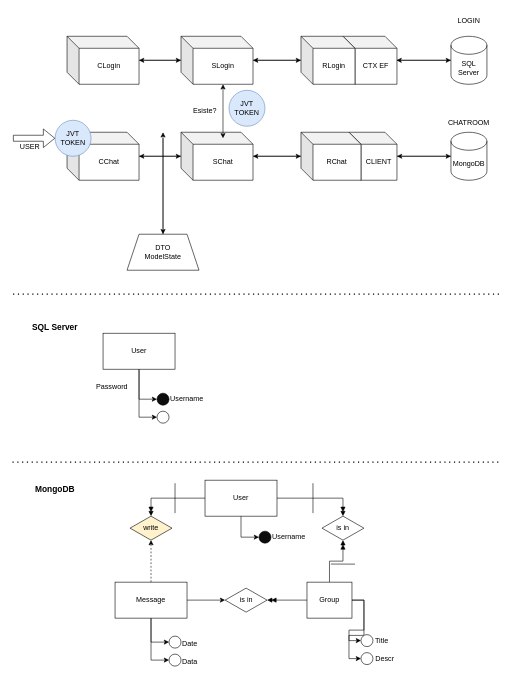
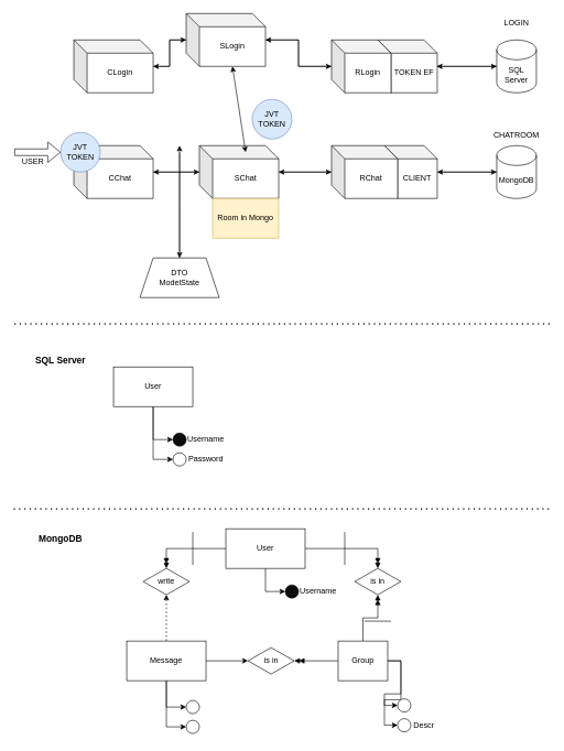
  <mxCell id="0" />
  <mxCell id="1" parent="0" />
  <mxCell id="2" value="CLIENT" style="shape=cube;whiteSpace=wrap;html=1;boundedLbl=1;backgroundOutline=1;darkOpacity=0.05;darkOpacity2=0.1;" parent="1" vertex="1"><mxGeometry x="581" y="220" width="80" height="80" as="geometry" /></mxCell>
  <mxCell id="3" style="edgeStyle=orthogonalEdgeStyle;rounded=0;orthogonalLoop=1;jettySize=auto;html=1;" parent="1" source="4" target="13" edge="1"><mxGeometry relative="1" as="geometry" /></mxCell>
- <mxCell id="4" value="CTX EF" style="shape=cube;whiteSpace=wrap;html=1;boundedLbl=1;backgroundOutline=1;darkOpacity=0.05;darkOpacity2=0.1;" parent="1" vertex="1"><mxGeometry x="571" y="60" width="90" height="80" as="geometry" /></mxCell>
+ <mxCell id="4" value="TOKEN EF" style="shape=cube;whiteSpace=wrap;html=1;boundedLbl=1;backgroundOutline=1;darkOpacity=0.05;darkOpacity2=0.1;" parent="1" vertex="1"><mxGeometry x="571" y="60" width="90" height="80" as="geometry" /></mxCell>
  <mxCell id="5" style="edgeStyle=orthogonalEdgeStyle;rounded=0;orthogonalLoop=1;jettySize=auto;html=1;" parent="1" source="6" target="8" edge="1"><mxGeometry relative="1" as="geometry" /></mxCell>
  <mxCell id="6" value="CLogin" style="shape=cube;whiteSpace=wrap;html=1;boundedLbl=1;backgroundOutline=1;darkOpacity=0.05;darkOpacity2=0.1;" parent="1" vertex="1"><mxGeometry x="111" y="60" width="120" height="80" as="geometry" /></mxCell>
  <mxCell id="7" style="edgeStyle=orthogonalEdgeStyle;rounded=0;orthogonalLoop=1;jettySize=auto;html=1;" parent="1" source="8" target="10" edge="1"><mxGeometry relative="1" as="geometry" /></mxCell>
- <mxCell id="8" value="SLogin" style="shape=cube;whiteSpace=wrap;html=1;boundedLbl=1;backgroundOutline=1;darkOpacity=0.05;darkOpacity2=0.1;" parent="1" vertex="1"><mxGeometry x="301" y="60" width="120" height="80" as="geometry" /></mxCell>
+ <mxCell id="8" value="SLogin" style="shape=cube;whiteSpace=wrap;html=1;boundedLbl=1;backgroundOutline=1;darkOpacity=0.05;darkOpacity2=0.1;" parent="1" vertex="1"><mxGeometry x="281" y="20" width="120" height="80" as="geometry" /></mxCell>
  <mxCell id="9" style="edgeStyle=orthogonalEdgeStyle;rounded=0;orthogonalLoop=1;jettySize=auto;html=1;" parent="1" source="10" target="8" edge="1"><mxGeometry relative="1" as="geometry" /></mxCell>
  <mxCell id="10" value="RLogin" style="shape=cube;whiteSpace=wrap;html=1;boundedLbl=1;backgroundOutline=1;darkOpacity=0.05;darkOpacity2=0.1;" parent="1" vertex="1"><mxGeometry x="501" y="60" width="90" height="80" as="geometry" /></mxCell>
  <mxCell id="11" style="edgeStyle=orthogonalEdgeStyle;rounded=0;orthogonalLoop=1;jettySize=auto;html=1;" parent="1" source="12" target="16" edge="1"><mxGeometry relative="1" as="geometry" /></mxCell>
  <mxCell id="12" value="CChat" style="shape=cube;whiteSpace=wrap;html=1;boundedLbl=1;backgroundOutline=1;darkOpacity=0.05;darkOpacity2=0.1;" parent="1" vertex="1"><mxGeometry x="111" y="220" width="120" height="80" as="geometry" /></mxCell>
  <mxCell id="13" value="SQL Server" style="shape=cylinder3;whiteSpace=wrap;html=1;boundedLbl=1;backgroundOutline=1;size=15;" parent="1" vertex="1"><mxGeometry x="751" y="60" width="60" height="80" as="geometry" /></mxCell>
  <mxCell id="14" style="edgeStyle=orthogonalEdgeStyle;rounded=0;orthogonalLoop=1;jettySize=auto;html=1;" parent="1" source="16" target="12" edge="1"><mxGeometry relative="1" as="geometry" /></mxCell>
  <mxCell id="15" style="edgeStyle=orthogonalEdgeStyle;rounded=0;orthogonalLoop=1;jettySize=auto;html=1;" parent="1" source="16" target="18" edge="1"><mxGeometry relative="1" as="geometry" /></mxCell>
  <mxCell id="16" value="SChat" style="shape=cube;whiteSpace=wrap;html=1;boundedLbl=1;backgroundOutline=1;darkOpacity=0.05;darkOpacity2=0.1;" parent="1" vertex="1"><mxGeometry x="301" y="220" width="120" height="80" as="geometry" /></mxCell>
  <mxCell id="17" style="edgeStyle=orthogonalEdgeStyle;rounded=0;orthogonalLoop=1;jettySize=auto;html=1;" parent="1" source="18" target="16" edge="1"><mxGeometry relative="1" as="geometry" /></mxCell>
  <mxCell id="18" value="RChat" style="shape=cube;whiteSpace=wrap;html=1;boundedLbl=1;backgroundOutline=1;darkOpacity=0.05;darkOpacity2=0.1;" parent="1" vertex="1"><mxGeometry x="501" y="220" width="100" height="80" as="geometry" /></mxCell>
  <mxCell id="19" style="edgeStyle=orthogonalEdgeStyle;rounded=0;orthogonalLoop=1;jettySize=auto;html=1;" parent="1" source="20" target="2" edge="1"><mxGeometry relative="1" as="geometry" /></mxCell>
  <mxCell id="20" value="MongoDB" style="shape=cylinder3;whiteSpace=wrap;html=1;boundedLbl=1;backgroundOutline=1;size=15;" parent="1" vertex="1"><mxGeometry x="751" y="220" width="60" height="80" as="geometry" /></mxCell>
  <mxCell id="21" style="edgeStyle=orthogonalEdgeStyle;rounded=0;orthogonalLoop=1;jettySize=auto;html=1;entryX=1;entryY=0.5;entryDx=0;entryDy=0;entryPerimeter=0;" parent="1" source="8" target="6" edge="1"><mxGeometry relative="1" as="geometry"><mxPoint x="251" y="130" as="targetPoint" /></mxGeometry></mxCell>
  <mxCell id="22" value="" style="edgeStyle=orthogonalEdgeStyle;rounded=0;orthogonalLoop=1;jettySize=auto;html=1;entryX=0.992;entryY=0.5;entryDx=0;entryDy=0;entryPerimeter=0;" parent="1" source="13" target="4" edge="1"><mxGeometry relative="1" as="geometry"><mxPoint x="751" y="100" as="sourcePoint" /><mxPoint x="580" y="100" as="targetPoint" /></mxGeometry></mxCell>
  <mxCell id="23" style="edgeStyle=orthogonalEdgeStyle;rounded=0;orthogonalLoop=1;jettySize=auto;html=1;entryX=0;entryY=0.5;entryDx=0;entryDy=0;entryPerimeter=0;" parent="1" source="2" target="20" edge="1"><mxGeometry relative="1" as="geometry" /></mxCell>
+ <mxCell id="24" value="Room&amp;nbsp;&lt;span style=&quot;background-color: initial;&quot;&gt;in Mongo&lt;/span&gt;" style="rounded=0;whiteSpace=wrap;html=1;fillColor=#fff2cc;strokeColor=#d6b656;" parent="1" vertex="1"><mxGeometry x="321" y="300" width="100" height="60" as="geometry" /></mxCell>
  <mxCell id="25" value="JVT TOKEN" style="ellipse;whiteSpace=wrap;html=1;aspect=fixed;fillColor=#dae8fc;strokeColor=#6c8ebf;" parent="1" vertex="1"><mxGeometry x="91" y="200" width="60" height="60" as="geometry" /></mxCell>
  <mxCell id="26" value="JVT TOKEN" style="ellipse;whiteSpace=wrap;html=1;aspect=fixed;fillColor=#dae8fc;strokeColor=#6c8ebf;" parent="1" vertex="1"><mxGeometry x="381" y="150" width="60" height="60" as="geometry" /></mxCell>
  <mxCell id="27" value="" style="endArrow=classic;startArrow=classic;html=1;rounded=0;entryX=0;entryY=0;entryDx=70;entryDy=80;entryPerimeter=0;exitX=0.583;exitY=0.125;exitDx=0;exitDy=0;exitPerimeter=0;" parent="1" source="16" target="8" edge="1"><mxGeometry width="50" height="50" relative="1" as="geometry"><mxPoint x="401" y="280" as="sourcePoint" /><mxPoint x="451" y="230" as="targetPoint" /></mxGeometry></mxCell>
- <mxCell id="28" value="Esiste?" style="text;html=1;align=center;verticalAlign=middle;whiteSpace=wrap;rounded=0;" parent="1" vertex="1"><mxGeometry x="311" y="170" width="60" height="30" as="geometry" /></mxCell>
  <mxCell id="29" value="" style="shape=flexArrow;endArrow=classic;html=1;rounded=0;" parent="1" edge="1"><mxGeometry width="50" height="50" relative="1" as="geometry"><mxPoint x="21" y="230" as="sourcePoint" /><mxPoint x="91" y="230" as="targetPoint" /></mxGeometry></mxCell>
  <mxCell id="30" value="USER&amp;nbsp;" style="text;html=1;align=center;verticalAlign=middle;whiteSpace=wrap;rounded=0;" parent="1" vertex="1"><mxGeometry x="21" y="230" width="60" height="30" as="geometry" /></mxCell>
  <mxCell id="31" value="" style="endArrow=classic;html=1;rounded=0;" parent="1" edge="1"><mxGeometry width="50" height="50" relative="1" as="geometry"><mxPoint x="271" y="230" as="sourcePoint" /><mxPoint x="271" y="390" as="targetPoint" /></mxGeometry></mxCell>
  <mxCell id="32" style="edgeStyle=orthogonalEdgeStyle;rounded=0;orthogonalLoop=1;jettySize=auto;html=1;" parent="1" source="33" edge="1"><mxGeometry relative="1" as="geometry"><mxPoint x="271" y="220" as="targetPoint" /></mxGeometry></mxCell>
  <mxCell id="33" value="&lt;div&gt;DTO&lt;/div&gt;ModelState" style="shape=trapezoid;perimeter=trapezoidPerimeter;whiteSpace=wrap;html=1;fixedSize=1;" parent="1" vertex="1"><mxGeometry x="211" y="390" width="120" height="60" as="geometry" /></mxCell>
  <mxCell id="34" value="" style="endArrow=none;dashed=1;html=1;dashPattern=1 3;strokeWidth=2;rounded=0;" edge="1" parent="1"><mxGeometry width="50" height="50" relative="1" as="geometry"><mxPoint x="21" y="490" as="sourcePoint" /><mxPoint x="831" y="490" as="targetPoint" /></mxGeometry></mxCell>
  <mxCell id="35" style="edgeStyle=orthogonalEdgeStyle;rounded=0;orthogonalLoop=1;jettySize=auto;html=1;entryX=0;entryY=0.5;entryDx=0;entryDy=0;" edge="1" parent="1" source="37" target="38"><mxGeometry relative="1" as="geometry" /></mxCell>
  <mxCell id="36" style="edgeStyle=orthogonalEdgeStyle;rounded=0;orthogonalLoop=1;jettySize=auto;html=1;entryX=0;entryY=0.5;entryDx=0;entryDy=0;" edge="1" parent="1" source="37" target="40"><mxGeometry relative="1" as="geometry" /></mxCell>
  <mxCell id="37" value="User" style="rounded=0;whiteSpace=wrap;html=1;" vertex="1" parent="1"><mxGeometry x="171" y="555" width="120" height="60" as="geometry" /></mxCell>
  <mxCell id="38" value="" style="ellipse;whiteSpace=wrap;html=1;aspect=fixed;fillColor=#0D0D0D;" vertex="1" parent="1"><mxGeometry x="261" y="655" width="20" height="20" as="geometry" /></mxCell>
  <mxCell id="39" value="Username" style="text;html=1;align=center;verticalAlign=middle;whiteSpace=wrap;rounded=0;" vertex="1" parent="1"><mxGeometry x="281" y="650" width="60" height="30" as="geometry" /></mxCell>
  <mxCell id="40" value="" style="ellipse;whiteSpace=wrap;html=1;aspect=fixed;" vertex="1" parent="1"><mxGeometry x="261" y="685" width="20" height="20" as="geometry" /></mxCell>
- <mxCell id="41" value="Password" style="text;html=1;align=center;verticalAlign=middle;whiteSpace=wrap;rounded=0;" vertex="1" parent="1"><mxGeometry x="156" y="630" width="60" height="30" as="geometry" /></mxCell>
+ <mxCell id="41" value="Password" style="text;html=1;align=center;verticalAlign=middle;whiteSpace=wrap;rounded=0;" vertex="1" parent="1"><mxGeometry x="281" y="680" width="60" height="30" as="geometry" /></mxCell>
  <mxCell id="42" value="&lt;font style=&quot;font-size: 14px;&quot;&gt;&lt;b&gt;SQL Server&lt;/b&gt;&lt;/font&gt;" style="text;html=1;align=center;verticalAlign=middle;whiteSpace=wrap;rounded=0;" vertex="1" parent="1"><mxGeometry x="51" y="530" width="80" height="30" as="geometry" /></mxCell>
  <mxCell id="43" value="&lt;font style=&quot;font-size: 14px;&quot;&gt;&lt;b&gt;MongoDB&lt;/b&gt;&lt;/font&gt;" style="text;html=1;align=center;verticalAlign=middle;whiteSpace=wrap;rounded=0;" vertex="1" parent="1"><mxGeometry x="51" y="800" width="80" height="30" as="geometry" /></mxCell>
  <mxCell id="44" value="" style="endArrow=none;dashed=1;html=1;dashPattern=1 3;strokeWidth=2;rounded=0;" edge="1" parent="1"><mxGeometry width="50" height="50" relative="1" as="geometry"><mxPoint x="20" y="770" as="sourcePoint" /><mxPoint x="830" y="770" as="targetPoint" /></mxGeometry></mxCell>
  <mxCell id="45" style="edgeStyle=orthogonalEdgeStyle;rounded=0;orthogonalLoop=1;jettySize=auto;html=1;entryX=0;entryY=0.5;entryDx=0;entryDy=0;" edge="1" parent="1" source="49" target="55"><mxGeometry relative="1" as="geometry" /></mxCell>
  <mxCell id="46" style="edgeStyle=orthogonalEdgeStyle;rounded=0;orthogonalLoop=1;jettySize=auto;html=1;entryX=0;entryY=0.5;entryDx=0;entryDy=0;" edge="1" parent="1" source="49" target="57"><mxGeometry relative="1" as="geometry" /></mxCell>
  <mxCell id="47" style="edgeStyle=orthogonalEdgeStyle;rounded=0;orthogonalLoop=1;jettySize=auto;html=1;endArrow=classic;endFill=1;" edge="1" parent="1" source="49" target="59"><mxGeometry relative="1" as="geometry"><mxPoint x="361" y="1000" as="targetPoint" /></mxGeometry></mxCell>
  <mxCell id="48" style="edgeStyle=orthogonalEdgeStyle;rounded=0;orthogonalLoop=1;jettySize=auto;html=1;entryX=0.5;entryY=1;entryDx=0;entryDy=0;dashed=1;" edge="1" parent="1" source="49" target="68"><mxGeometry relative="1" as="geometry" /></mxCell>
  <mxCell id="49" value="Message" style="rounded=0;whiteSpace=wrap;html=1;" vertex="1" parent="1"><mxGeometry x="191" y="970" width="120" height="60" as="geometry" /></mxCell>
  <mxCell id="50" style="edgeStyle=orthogonalEdgeStyle;rounded=0;orthogonalLoop=1;jettySize=auto;html=1;entryX=1;entryY=0.5;entryDx=0;entryDy=0;endArrow=doubleBlock;endFill=1;" edge="1" parent="1" source="54" target="59"><mxGeometry relative="1" as="geometry" /></mxCell>
  <mxCell id="51" style="edgeStyle=orthogonalEdgeStyle;rounded=0;orthogonalLoop=1;jettySize=auto;html=1;entryX=0;entryY=0.5;entryDx=0;entryDy=0;" edge="1" parent="1" source="54" target="60"><mxGeometry relative="1" as="geometry" /></mxCell>
  <mxCell id="52" style="edgeStyle=orthogonalEdgeStyle;rounded=0;orthogonalLoop=1;jettySize=auto;html=1;entryX=0.5;entryY=1;entryDx=0;entryDy=0;endArrow=doubleBlock;endFill=1;" edge="1" parent="1" source="54" target="69"><mxGeometry relative="1" as="geometry" /></mxCell>
  <mxCell id="53" style="edgeStyle=orthogonalEdgeStyle;rounded=0;orthogonalLoop=1;jettySize=auto;html=1;entryX=0;entryY=0.5;entryDx=0;entryDy=0;" edge="1" parent="1" source="54" target="73"><mxGeometry relative="1" as="geometry" /></mxCell>
  <mxCell id="54" value="Group" style="rounded=0;whiteSpace=wrap;html=1;" vertex="1" parent="1"><mxGeometry x="511" y="970" width="75" height="60" as="geometry" /></mxCell>
  <mxCell id="55" value="" style="ellipse;whiteSpace=wrap;html=1;aspect=fixed;" vertex="1" parent="1"><mxGeometry x="281" y="1060" width="20" height="20" as="geometry" /></mxCell>
- <mxCell id="56" value="Date" style="text;html=1;align=center;verticalAlign=middle;whiteSpace=wrap;rounded=0;" vertex="1" parent="1"><mxGeometry x="301" y="1060" width="30" height="25" as="geometry" /></mxCell>
  <mxCell id="57" value="" style="ellipse;whiteSpace=wrap;html=1;aspect=fixed;" vertex="1" parent="1"><mxGeometry x="281" y="1090" width="20" height="20" as="geometry" /></mxCell>
- <mxCell id="58" value="Data" style="text;html=1;align=center;verticalAlign=middle;whiteSpace=wrap;rounded=0;" vertex="1" parent="1"><mxGeometry x="301" y="1090" width="30" height="25" as="geometry" /></mxCell>
  <mxCell id="59" value="is in" style="rhombus;whiteSpace=wrap;html=1;" vertex="1" parent="1"><mxGeometry x="374.5" y="980" width="70" height="40" as="geometry" /></mxCell>
  <mxCell id="60" value="" style="ellipse;whiteSpace=wrap;html=1;aspect=fixed;" vertex="1" parent="1"><mxGeometry x="601" y="1057.5" width="20" height="20" as="geometry" /></mxCell>
- <mxCell id="61" value="Title" style="text;html=1;align=center;verticalAlign=middle;whiteSpace=wrap;rounded=0;" vertex="1" parent="1"><mxGeometry x="621" y="1055" width="30" height="25" as="geometry" /></mxCell>
  <mxCell id="62" style="edgeStyle=orthogonalEdgeStyle;rounded=0;orthogonalLoop=1;jettySize=auto;html=1;entryX=0;entryY=0.5;entryDx=0;entryDy=0;" edge="1" parent="1" source="65" target="66"><mxGeometry relative="1" as="geometry" /></mxCell>
  <mxCell id="63" style="edgeStyle=orthogonalEdgeStyle;rounded=0;orthogonalLoop=1;jettySize=auto;html=1;entryX=0.5;entryY=0;entryDx=0;entryDy=0;endArrow=doubleBlock;endFill=1;" edge="1" parent="1" source="65" target="68"><mxGeometry relative="1" as="geometry" /></mxCell>
  <mxCell id="64" style="edgeStyle=orthogonalEdgeStyle;rounded=0;orthogonalLoop=1;jettySize=auto;html=1;entryX=0.5;entryY=0;entryDx=0;entryDy=0;endArrow=doubleBlock;endFill=1;" edge="1" parent="1" source="65" target="69"><mxGeometry relative="1" as="geometry" /></mxCell>
  <mxCell id="65" value="User" style="rounded=0;whiteSpace=wrap;html=1;" vertex="1" parent="1"><mxGeometry x="341" y="800" width="120" height="60" as="geometry" /></mxCell>
  <mxCell id="66" value="" style="ellipse;whiteSpace=wrap;html=1;aspect=fixed;fillColor=#0D0D0D;" vertex="1" parent="1"><mxGeometry x="431" y="885" width="20" height="20" as="geometry" /></mxCell>
  <mxCell id="67" value="Username" style="text;html=1;align=center;verticalAlign=middle;whiteSpace=wrap;rounded=0;" vertex="1" parent="1"><mxGeometry x="451" y="880" width="60" height="30" as="geometry" /></mxCell>
- <mxCell id="68" value="write" style="rhombus;whiteSpace=wrap;html=1;fillColor=#fff2cc;" vertex="1" parent="1"><mxGeometry x="216" y="860" width="70" height="40" as="geometry" /></mxCell>
+ <mxCell id="68" value="write" style="rhombus;whiteSpace=wrap;html=1;" vertex="1" parent="1"><mxGeometry x="216" y="860" width="70" height="40" as="geometry" /></mxCell>
  <mxCell id="69" value="is in" style="rhombus;whiteSpace=wrap;html=1;" vertex="1" parent="1"><mxGeometry x="536" y="860" width="70" height="40" as="geometry" /></mxCell>
  <mxCell id="70" value="" style="endArrow=none;html=1;rounded=0;" edge="1" parent="1"><mxGeometry width="50" height="50" relative="1" as="geometry"><mxPoint x="521" y="855" as="sourcePoint" /><mxPoint x="521" y="805" as="targetPoint" /></mxGeometry></mxCell>
  <mxCell id="71" value="" style="endArrow=none;html=1;rounded=0;" edge="1" parent="1"><mxGeometry width="50" height="50" relative="1" as="geometry"><mxPoint x="291" y="855" as="sourcePoint" /><mxPoint x="291" y="805" as="targetPoint" /></mxGeometry></mxCell>
  <mxCell id="72" value="" style="endArrow=none;html=1;rounded=0;" edge="1" parent="1"><mxGeometry width="50" height="50" relative="1" as="geometry"><mxPoint x="591" y="940" as="sourcePoint" /><mxPoint x="550.75" y="939.84" as="targetPoint" /></mxGeometry></mxCell>
  <mxCell id="73" value="" style="ellipse;whiteSpace=wrap;html=1;aspect=fixed;" vertex="1" parent="1"><mxGeometry x="601" y="1087.5" width="20" height="20" as="geometry" /></mxCell>
  <mxCell id="74" value="Descr" style="text;html=1;align=center;verticalAlign=middle;whiteSpace=wrap;rounded=0;" vertex="1" parent="1"><mxGeometry x="621" y="1085" width="40" height="25" as="geometry" /></mxCell>
  <mxCell id="75" value="LOGIN" style="text;html=1;align=center;verticalAlign=middle;whiteSpace=wrap;rounded=0;" vertex="1" parent="1"><mxGeometry x="751" y="20" width="60" height="30" as="geometry" /></mxCell>
  <mxCell id="76" value="CHATROOM" style="text;html=1;align=center;verticalAlign=middle;whiteSpace=wrap;rounded=0;" vertex="1" parent="1"><mxGeometry x="741" y="190" width="80" height="30" as="geometry" /></mxCell>
